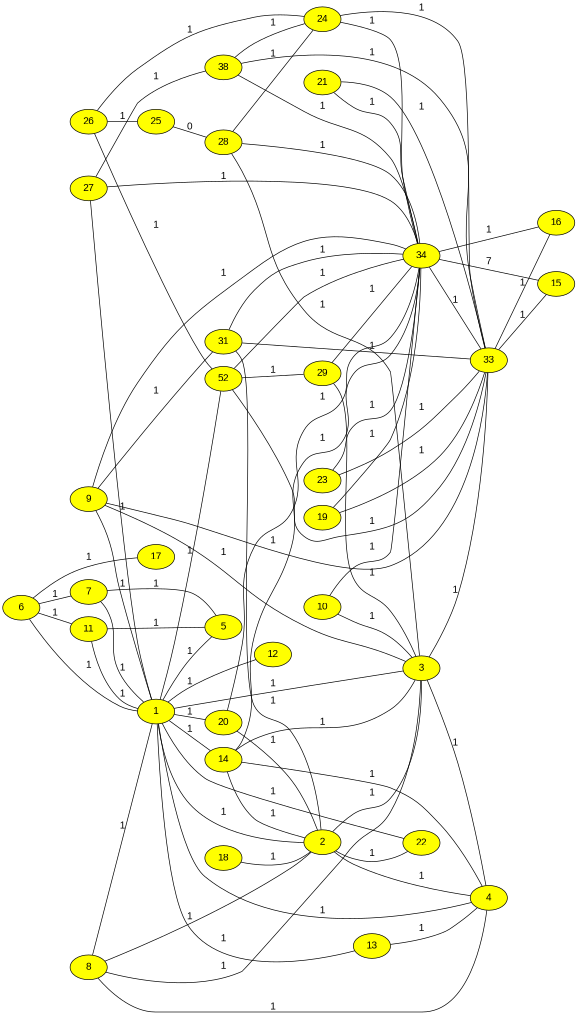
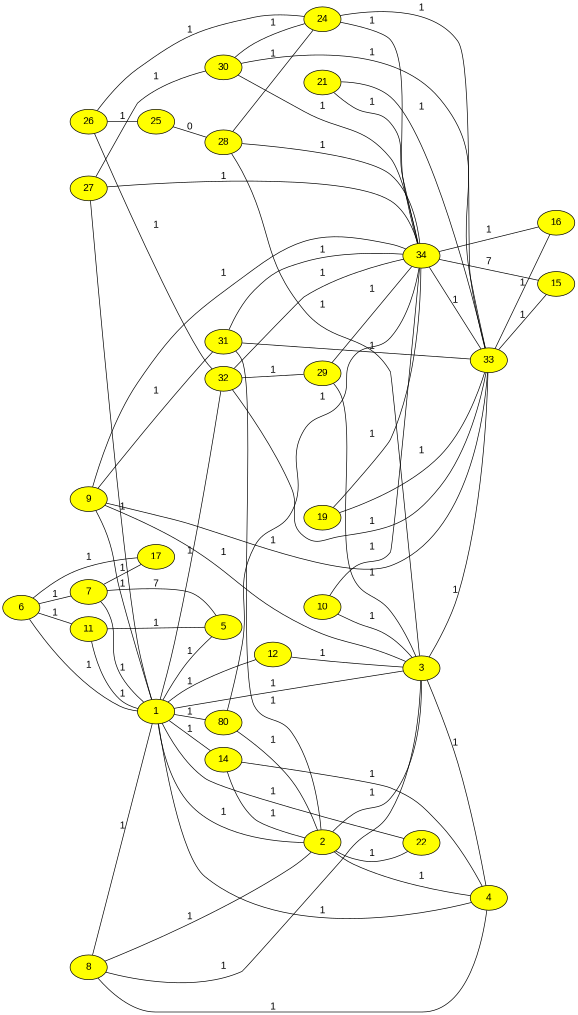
  graph {
    fontname="Liberation Sans"
    rankdir=LR
    splines=true
    node [color=black fillcolor="#ffff00" fontname="Liberation Sans" style=filled]
    edge [fontname="Liberation Sans" w=1]
    26
    24
    25
-   32 [label=52]
+   32
    34
    33
    28
    29
    15
    16
    3
    4
    6
    1
    7
    11
    17
    2
    5
    12
-   13
    14
-   20
+   20 [label=80]
    22
-   18
    8
    27
-   30 [label=38]
+   30
    9
    31
    10
    21
    19
-   23
    26 -- 24 [label=1]
    26 -- 25 [label=1]
    26 -- 32 [label=1]
    24 -- 34 [label=1]
    24 -- 33 [label=1]
    25 -- 28 [label=0]
    32 -- 34 [label=1]
    32 -- 33 [label=1]
    32 -- 29 [label=1]
    34 -- 33 [label=1]
    34 -- 15 [label=7]
    34 -- 16 [label=1]
    33 -- 15 [label=1]
    33 -- 16 [label=1]
    28 -- 24 [label=1]
    28 -- 34 [label=1]
    28 -- 3 [label=1]
    29 -- 34 [label=1]
    29 -- 3 [label=1]
    3 -- 33 [label=1]
    3 -- 4 [label=1]
    6 -- 1 [label=1]
    6 -- 7 [label=1]
    6 -- 11 [label=1]
    6 -- 17 [label=1]
    1 -- 32 [label=1]
    1 -- 3 [label=1]
    1 -- 4 [label=1]
    1 -- 2 [label=1]
    1 -- 5 [label=1]
    1 -- 12 [label=1]
-   1 -- 13 [label=1]
    1 -- 14 [label=1]
    1 -- 20 [label=1]
    1 -- 22 [label=1]
    7 -- 1 [label=1]
-   7 -- 5 [label=1]
+   7 -- 17 [label=1]
+   7 -- 5 [label=7]
    11 -- 1 [label=1]
    11 -- 5 [label=1]
    2 -- 3 [label=1]
    2 -- 4 [label=1]
    2 -- 22 [label=1]
-   13 -- 4 [label=1]
-   14 -- 34 [label=1]
-   14 -- 3 [label=1]
+   12 -- 3 [label=1]
    14 -- 4 [label=1]
    14 -- 2 [label=1]
    20 -- 34 [label=1]
    20 -- 2 [label=1]
-   18 -- 2 [label=1]
    8 -- 3 [label=1]
    8 -- 4 [label=1]
    8 -- 1 [label=1]
    8 -- 2 [label=1]
    27 -- 34 [label=1]
    27 -- 1 [label=1]
    27 -- 30 [label=1]
    30 -- 24 [label=1]
    30 -- 34 [label=1]
    30 -- 33 [label=1]
    9 -- 34 [label=1]
    9 -- 33 [label=1]
    9 -- 3 [label=1]
    9 -- 1 [label=1]
    9 -- 31 [label=1]
    31 -- 34 [label=1]
    31 -- 33 [label=1]
    31 -- 2 [label=1]
    10 -- 34 [label=1]
    10 -- 3 [label=1]
    21 -- 34 [label=1]
    21 -- 33 [label=1]
    19 -- 34 [label=1]
    19 -- 33 [label=1]
-   23 -- 34 [label=1]
-   23 -- 33 [label=1]
  }
